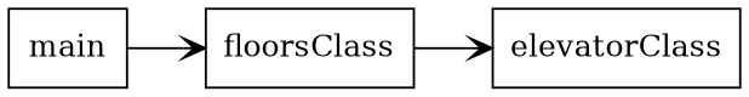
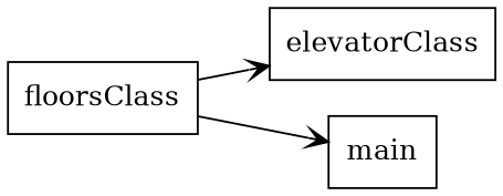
  digraph {
    rankdir=LR
    node [shape=box]
    edge [arrowhead=open arrowtail=none]
    n1 [label=elevatorClass]
    n2 [label=floorsClass]
    n3 [label=main]
    n2 -> n1
-   n3 -> n2
+   n2 -> n3
  }
